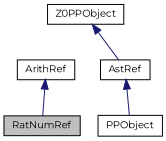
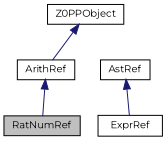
  digraph {
    fontname=Montserrat
    node [color=black fillcolor=white fontname=Montserrat fontsize=10 shape=record style=filled]
    edge [color=midnightblue dir=back fontname=Montserrat fontsize=10 labelfontname=Helvetica labelfontsize=10 style=solid]
    n1 [fillcolor=grey75 fontcolor=black height=0.2 label=RatNumRef width=0.4]
    n2 [height=0.2 label=ArithRef width=0.4]
-   n3 [height=0.2 label=PPObject width=0.4]
+   n3 [height=0.2 label=ExprRef width=0.4]
    n4 [height=0.2 label=AstRef width=0.4]
    n5 [height=0.2 label=Z0PPObject width=0.4]
    n2 -> n1
    n4 -> n3
-   n5 -> n4
+   n5 -> n2
  }
